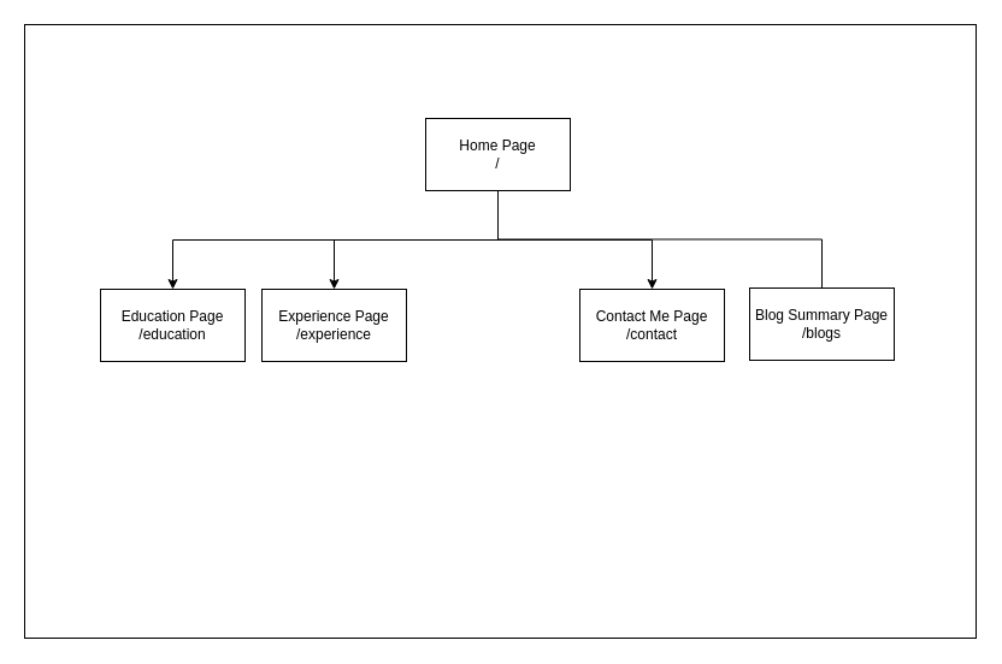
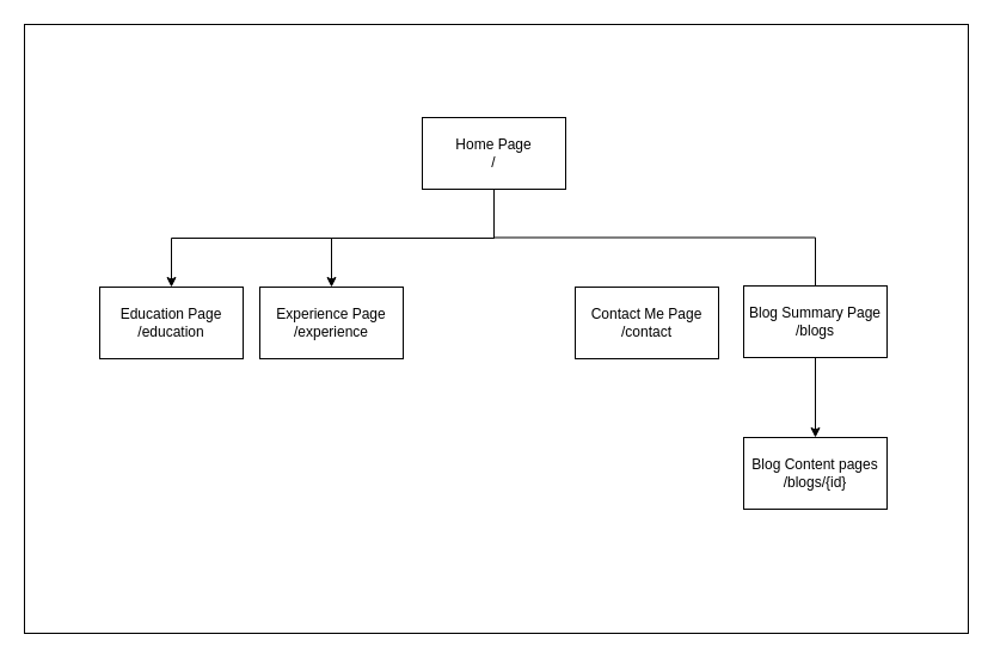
  <mxCell id="0" />
  <mxCell id="1" parent="0" />
  <mxCell id="2" value="" style="rounded=0;whiteSpace=wrap;html=1;" vertex="1" parent="1"><mxGeometry x="20" y="20" width="790" height="510" as="geometry" /></mxCell>
  <mxCell id="3" style="edgeStyle=orthogonalEdgeStyle;rounded=0;orthogonalLoop=1;jettySize=auto;html=1;exitX=0.5;exitY=1;exitDx=0;exitDy=0;entryX=0.5;entryY=0;entryDx=0;entryDy=0;" edge="1" parent="1" source="7" target="9"><mxGeometry relative="1" as="geometry" /></mxCell>
  <mxCell id="4" style="edgeStyle=orthogonalEdgeStyle;rounded=0;orthogonalLoop=1;jettySize=auto;html=1;exitX=0.5;exitY=1;exitDx=0;exitDy=0;entryX=0.5;entryY=0;entryDx=0;entryDy=0;" edge="1" parent="1" source="7" target="8"><mxGeometry relative="1" as="geometry" /></mxCell>
  <mxCell id="5" style="edgeStyle=orthogonalEdgeStyle;rounded=0;orthogonalLoop=1;jettySize=auto;html=1;exitX=0.5;exitY=1;exitDx=0;exitDy=0;entryX=0.5;entryY=0;entryDx=0;entryDy=0;endArrow=none;" edge="1" parent="1" source="7" target="12"><mxGeometry relative="1" as="geometry" /></mxCell>
- <mxCell id="6" style="edgeStyle=orthogonalEdgeStyle;rounded=0;orthogonalLoop=1;jettySize=auto;html=1;exitX=0.5;exitY=1;exitDx=0;exitDy=0;entryX=0.5;entryY=0;entryDx=0;entryDy=0;" edge="1" parent="1" source="7" target="10"><mxGeometry relative="1" as="geometry" /></mxCell>
  <mxCell id="7" value="Home Page&lt;br&gt;/" style="rounded=0;whiteSpace=wrap;html=1;" vertex="1" parent="1"><mxGeometry x="353" y="98" width="120" height="60" as="geometry" /></mxCell>
  <mxCell id="8" value="Education Page&lt;br&gt;/education" style="rounded=0;whiteSpace=wrap;html=1;" vertex="1" parent="1"><mxGeometry x="83" y="240" width="120" height="60" as="geometry" /></mxCell>
  <mxCell id="9" value="Experience Page&lt;br&gt;/experience" style="rounded=0;whiteSpace=wrap;html=1;" vertex="1" parent="1"><mxGeometry x="217" y="240" width="120" height="60" as="geometry" /></mxCell>
  <mxCell id="10" value="Contact Me Page&lt;br&gt;/contact" style="rounded=0;whiteSpace=wrap;html=1;" vertex="1" parent="1"><mxGeometry x="481" y="240" width="120" height="60" as="geometry" /></mxCell>
+ <mxCell id="11" style="edgeStyle=orthogonalEdgeStyle;rounded=0;orthogonalLoop=1;jettySize=auto;html=1;exitX=0.5;exitY=1;exitDx=0;exitDy=0;entryX=0.5;entryY=0;entryDx=0;entryDy=0;" edge="1" parent="1" source="12" target="13"><mxGeometry relative="1" as="geometry"><mxPoint x="667" y="299" as="sourcePoint" /><mxPoint x="670" y="350" as="targetPoint" /></mxGeometry></mxCell>
  <mxCell id="12" value="Blog Summary Page&lt;br&gt;/blogs" style="rounded=0;whiteSpace=wrap;html=1;" vertex="1" parent="1"><mxGeometry x="622" y="239" width="120" height="60" as="geometry" /></mxCell>
+ <mxCell id="13" value="Blog Content pages&lt;br&gt;/blogs/{id}" style="rounded=0;whiteSpace=wrap;html=1;" vertex="1" parent="1"><mxGeometry x="622" y="366" width="120" height="60" as="geometry" /></mxCell>
